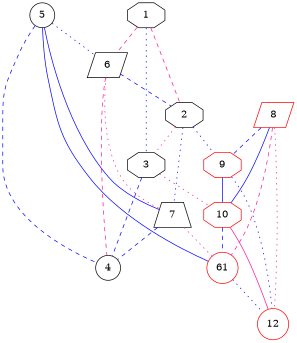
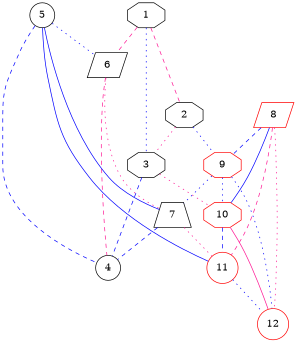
  graph {
    node [color=black shape=octagon]
    edge [color=blue style=dotted]
    1
    2
    3
    6 [shape=parallelogram]
    7 [shape=trapezium]
    9 [color=red]
    4 [shape=circle]
    10 [color=red]
-   11 [color=red shape=circle label=61]
+   11 [color=red shape=circle]
    12 [color=red shape=circle]
    5 [shape=circle]
    8 [color=red shape=parallelogram]
    1 -- 2 [color=deeppink style=dashed]
    1 -- 3
    1 -- 6 [color=deeppink style=dashed]
    2 -- 3 [color=deeppink]
-   2 -- 7
+   9 -- 7
    2 -- 9
    3 -- 4 [style=dashed]
    3 -- 10 [color=deeppink]
-   6 -- 2 [style=dashed]
    6 -- 7 [color=deeppink]
    6 -- 4 [color=deeppink style=dashed]
    7 -- 4 [style=dashed]
    7 -- 11 [color=deeppink]
-   9 -- 10 [style=solid]
+   9 -- 10
    9 -- 12
    10 -- 11 [style=dashed]
    10 -- 12 [color=deeppink style=solid]
    11 -- 12
    5 -- 6
    5 -- 7 [style=solid]
    5 -- 4 [style=dashed]
    5 -- 11 [style=solid]
    8 -- 9 [style=dashed]
    8 -- 10 [style=solid]
    8 -- 11 [color=deeppink style=dashed]
    8 -- 12 [color=deeppink]
  }
